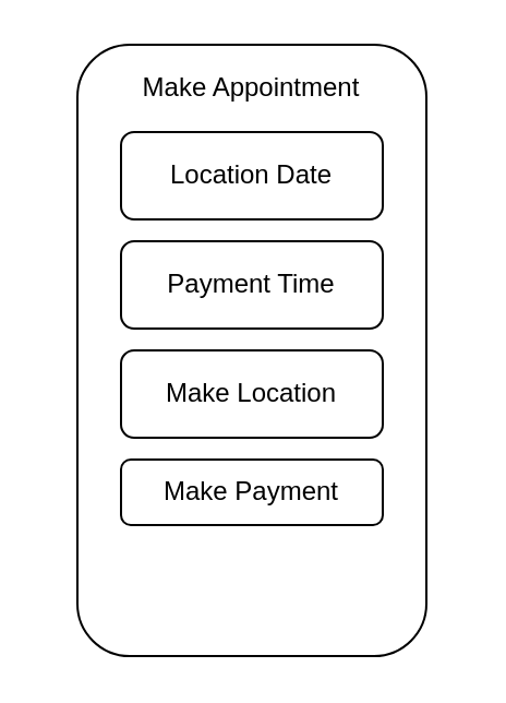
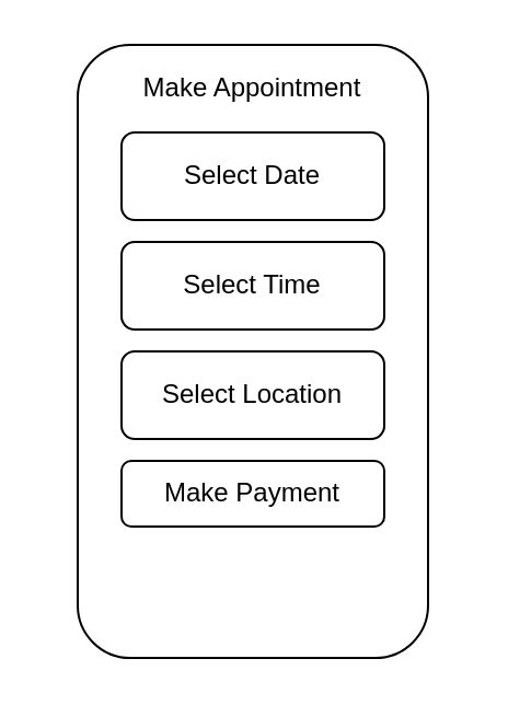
  <mxCell id="0" />
  <mxCell id="1" parent="0" />
  <mxCell id="2" value="" style="rounded=1;whiteSpace=wrap;html=1;" vertex="1" parent="1"><mxGeometry x="35" y="20" width="160" height="280" as="geometry" /></mxCell>
  <mxCell id="3" value="Make Payment" style="rounded=1;whiteSpace=wrap;html=1;" vertex="1" parent="1"><mxGeometry x="55" y="210" width="120" height="30" as="geometry" /></mxCell>
- <mxCell id="4" value="Location Date" style="rounded=1;whiteSpace=wrap;html=1;" vertex="1" parent="1"><mxGeometry x="55" y="60" width="120" height="40" as="geometry" /></mxCell>
- <mxCell id="5" value="Payment Time" style="rounded=1;whiteSpace=wrap;html=1;" vertex="1" parent="1"><mxGeometry x="55" y="110" width="120" height="40" as="geometry" /></mxCell>
- <mxCell id="6" value="Make Location" style="rounded=1;whiteSpace=wrap;html=1;" vertex="1" parent="1"><mxGeometry x="55" y="160" width="120" height="40" as="geometry" /></mxCell>
+ <mxCell id="4" value="Select Date" style="rounded=1;whiteSpace=wrap;html=1;" vertex="1" parent="1"><mxGeometry x="55" y="60" width="120" height="40" as="geometry" /></mxCell>
+ <mxCell id="5" value="Select Time" style="rounded=1;whiteSpace=wrap;html=1;" vertex="1" parent="1"><mxGeometry x="55" y="110" width="120" height="40" as="geometry" /></mxCell>
+ <mxCell id="6" value="Select Location" style="rounded=1;whiteSpace=wrap;html=1;" vertex="1" parent="1"><mxGeometry x="55" y="160" width="120" height="40" as="geometry" /></mxCell>
  <mxCell id="7" value="Make Appointment" style="text;html=1;strokeColor=none;fillColor=none;align=center;verticalAlign=middle;whiteSpace=wrap;rounded=0;" vertex="1" parent="1"><mxGeometry x="20" y="30" width="190" height="20" as="geometry" /></mxCell>
